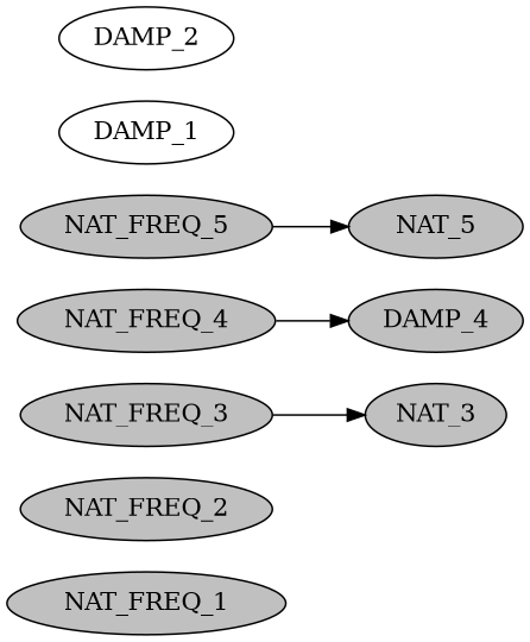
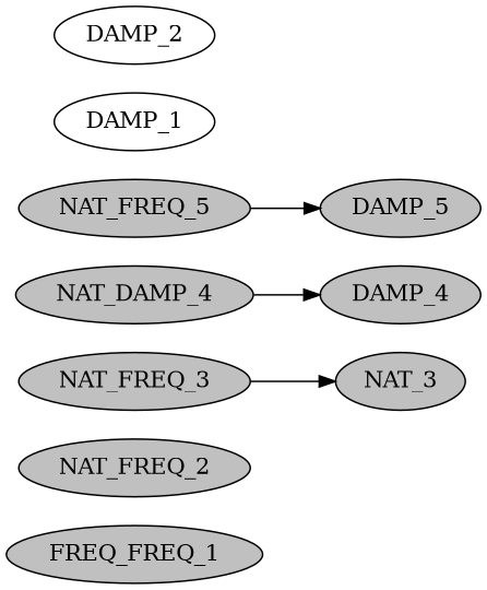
  strict digraph {
    rankdir=LR
    node [fillcolor=gray style=filled]
-   NAT_FREQ_1
+   NAT_FREQ_1 [label=FREQ_FREQ_1]
    NAT_FREQ_2
    n3 [label=NAT_3]
    NAT_FREQ_3
-   NAT_FREQ_4
+   NAT_FREQ_4 [label=NAT_DAMP_4]
    DAMP_4
    NAT_FREQ_5
-   DAMP_5 [label=NAT_5]
+   DAMP_5
    DAMP_1 [fillcolor="" style=""]
    DAMP_2 [fillcolor="" style=""]
    NAT_FREQ_3 -> n3
    NAT_FREQ_4 -> DAMP_4
    NAT_FREQ_5 -> DAMP_5
  }
